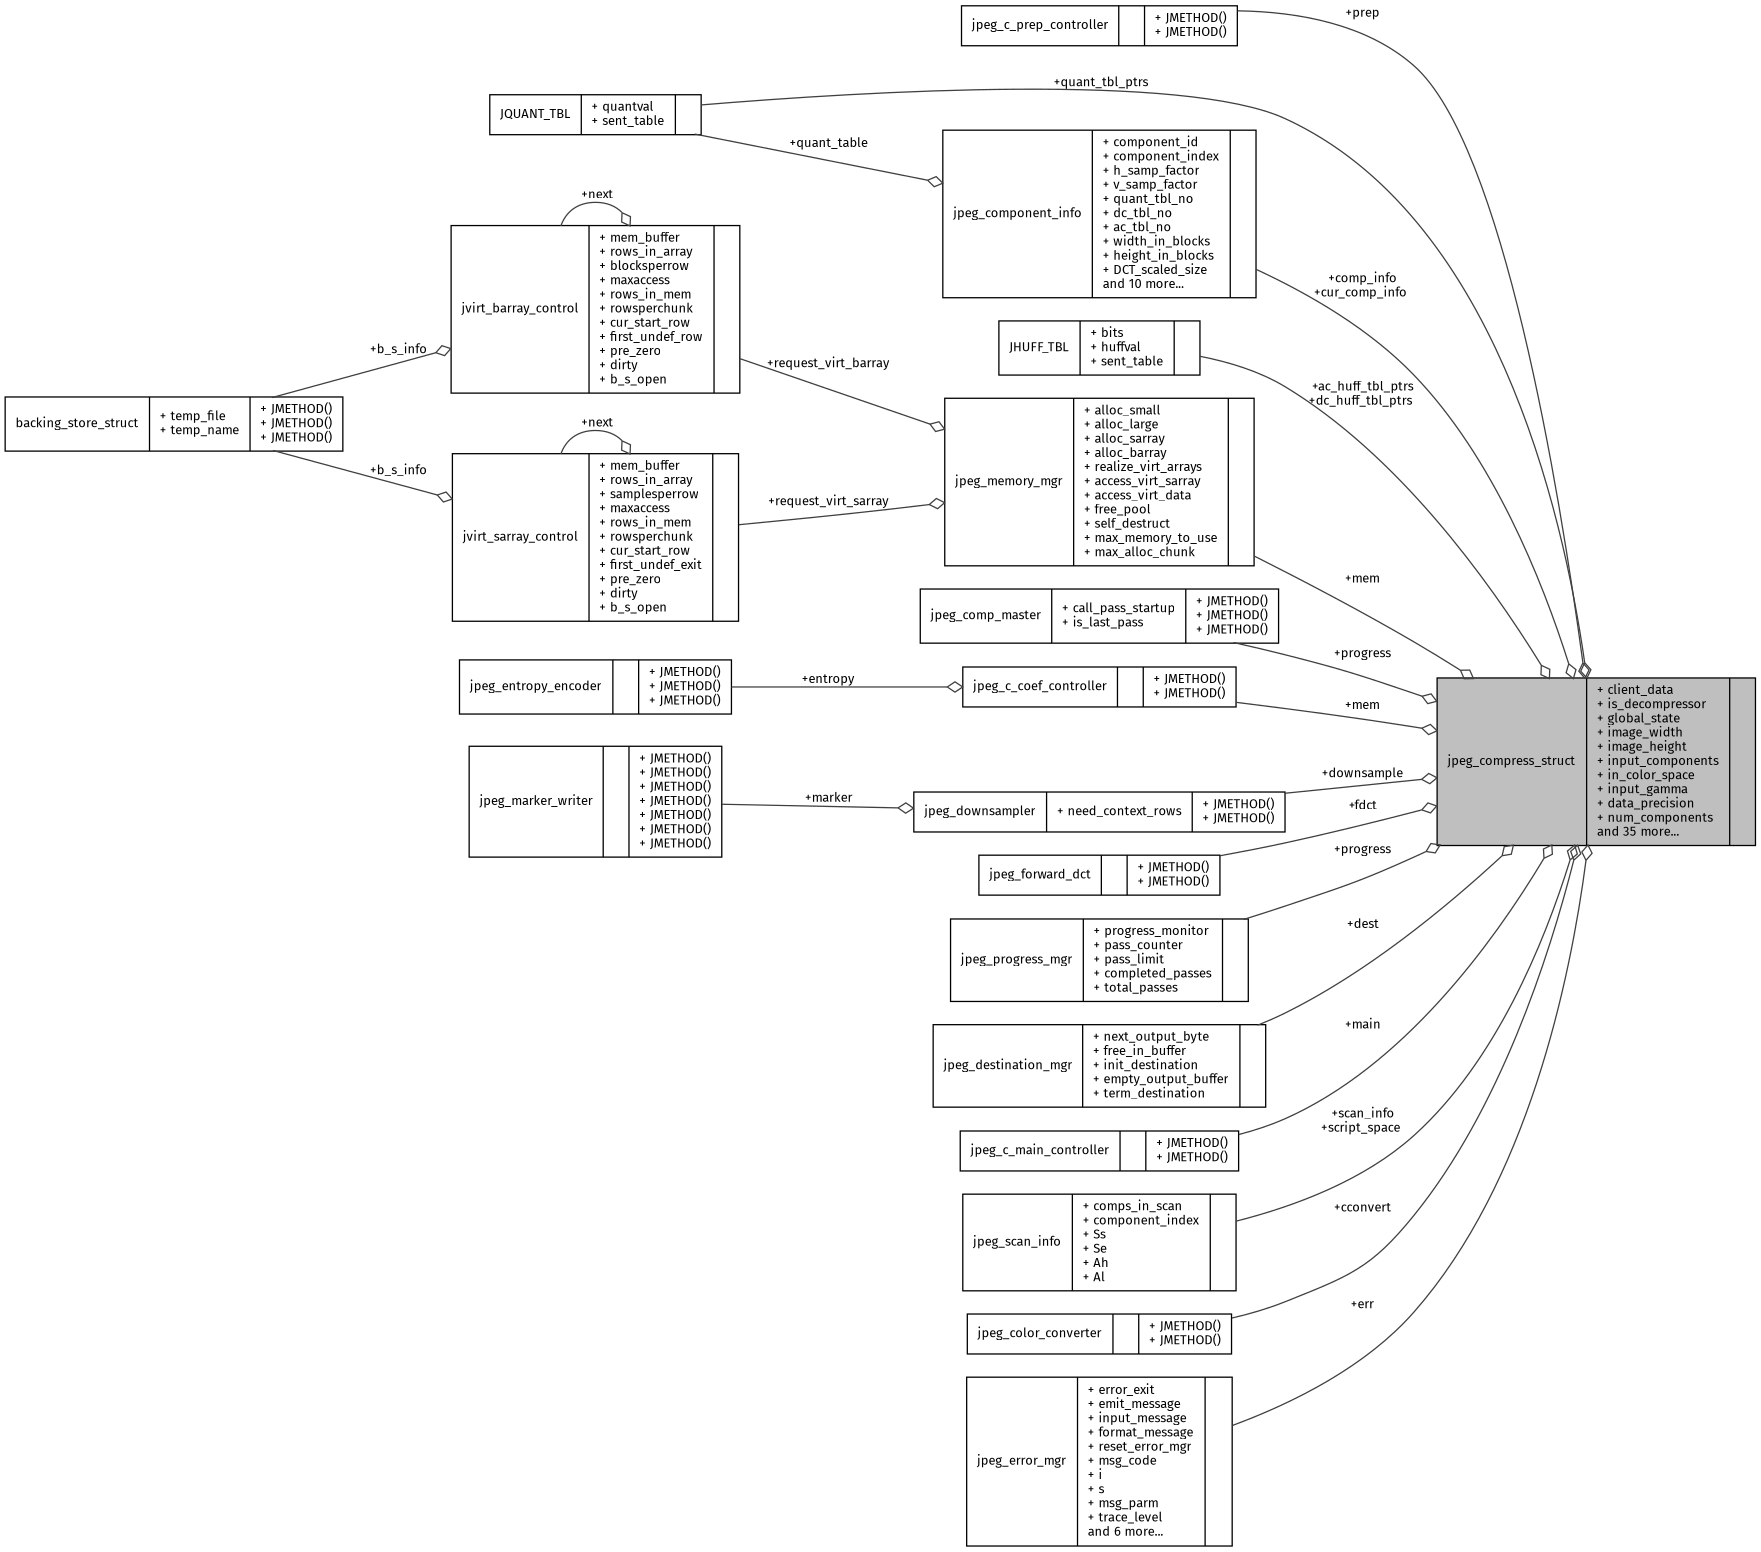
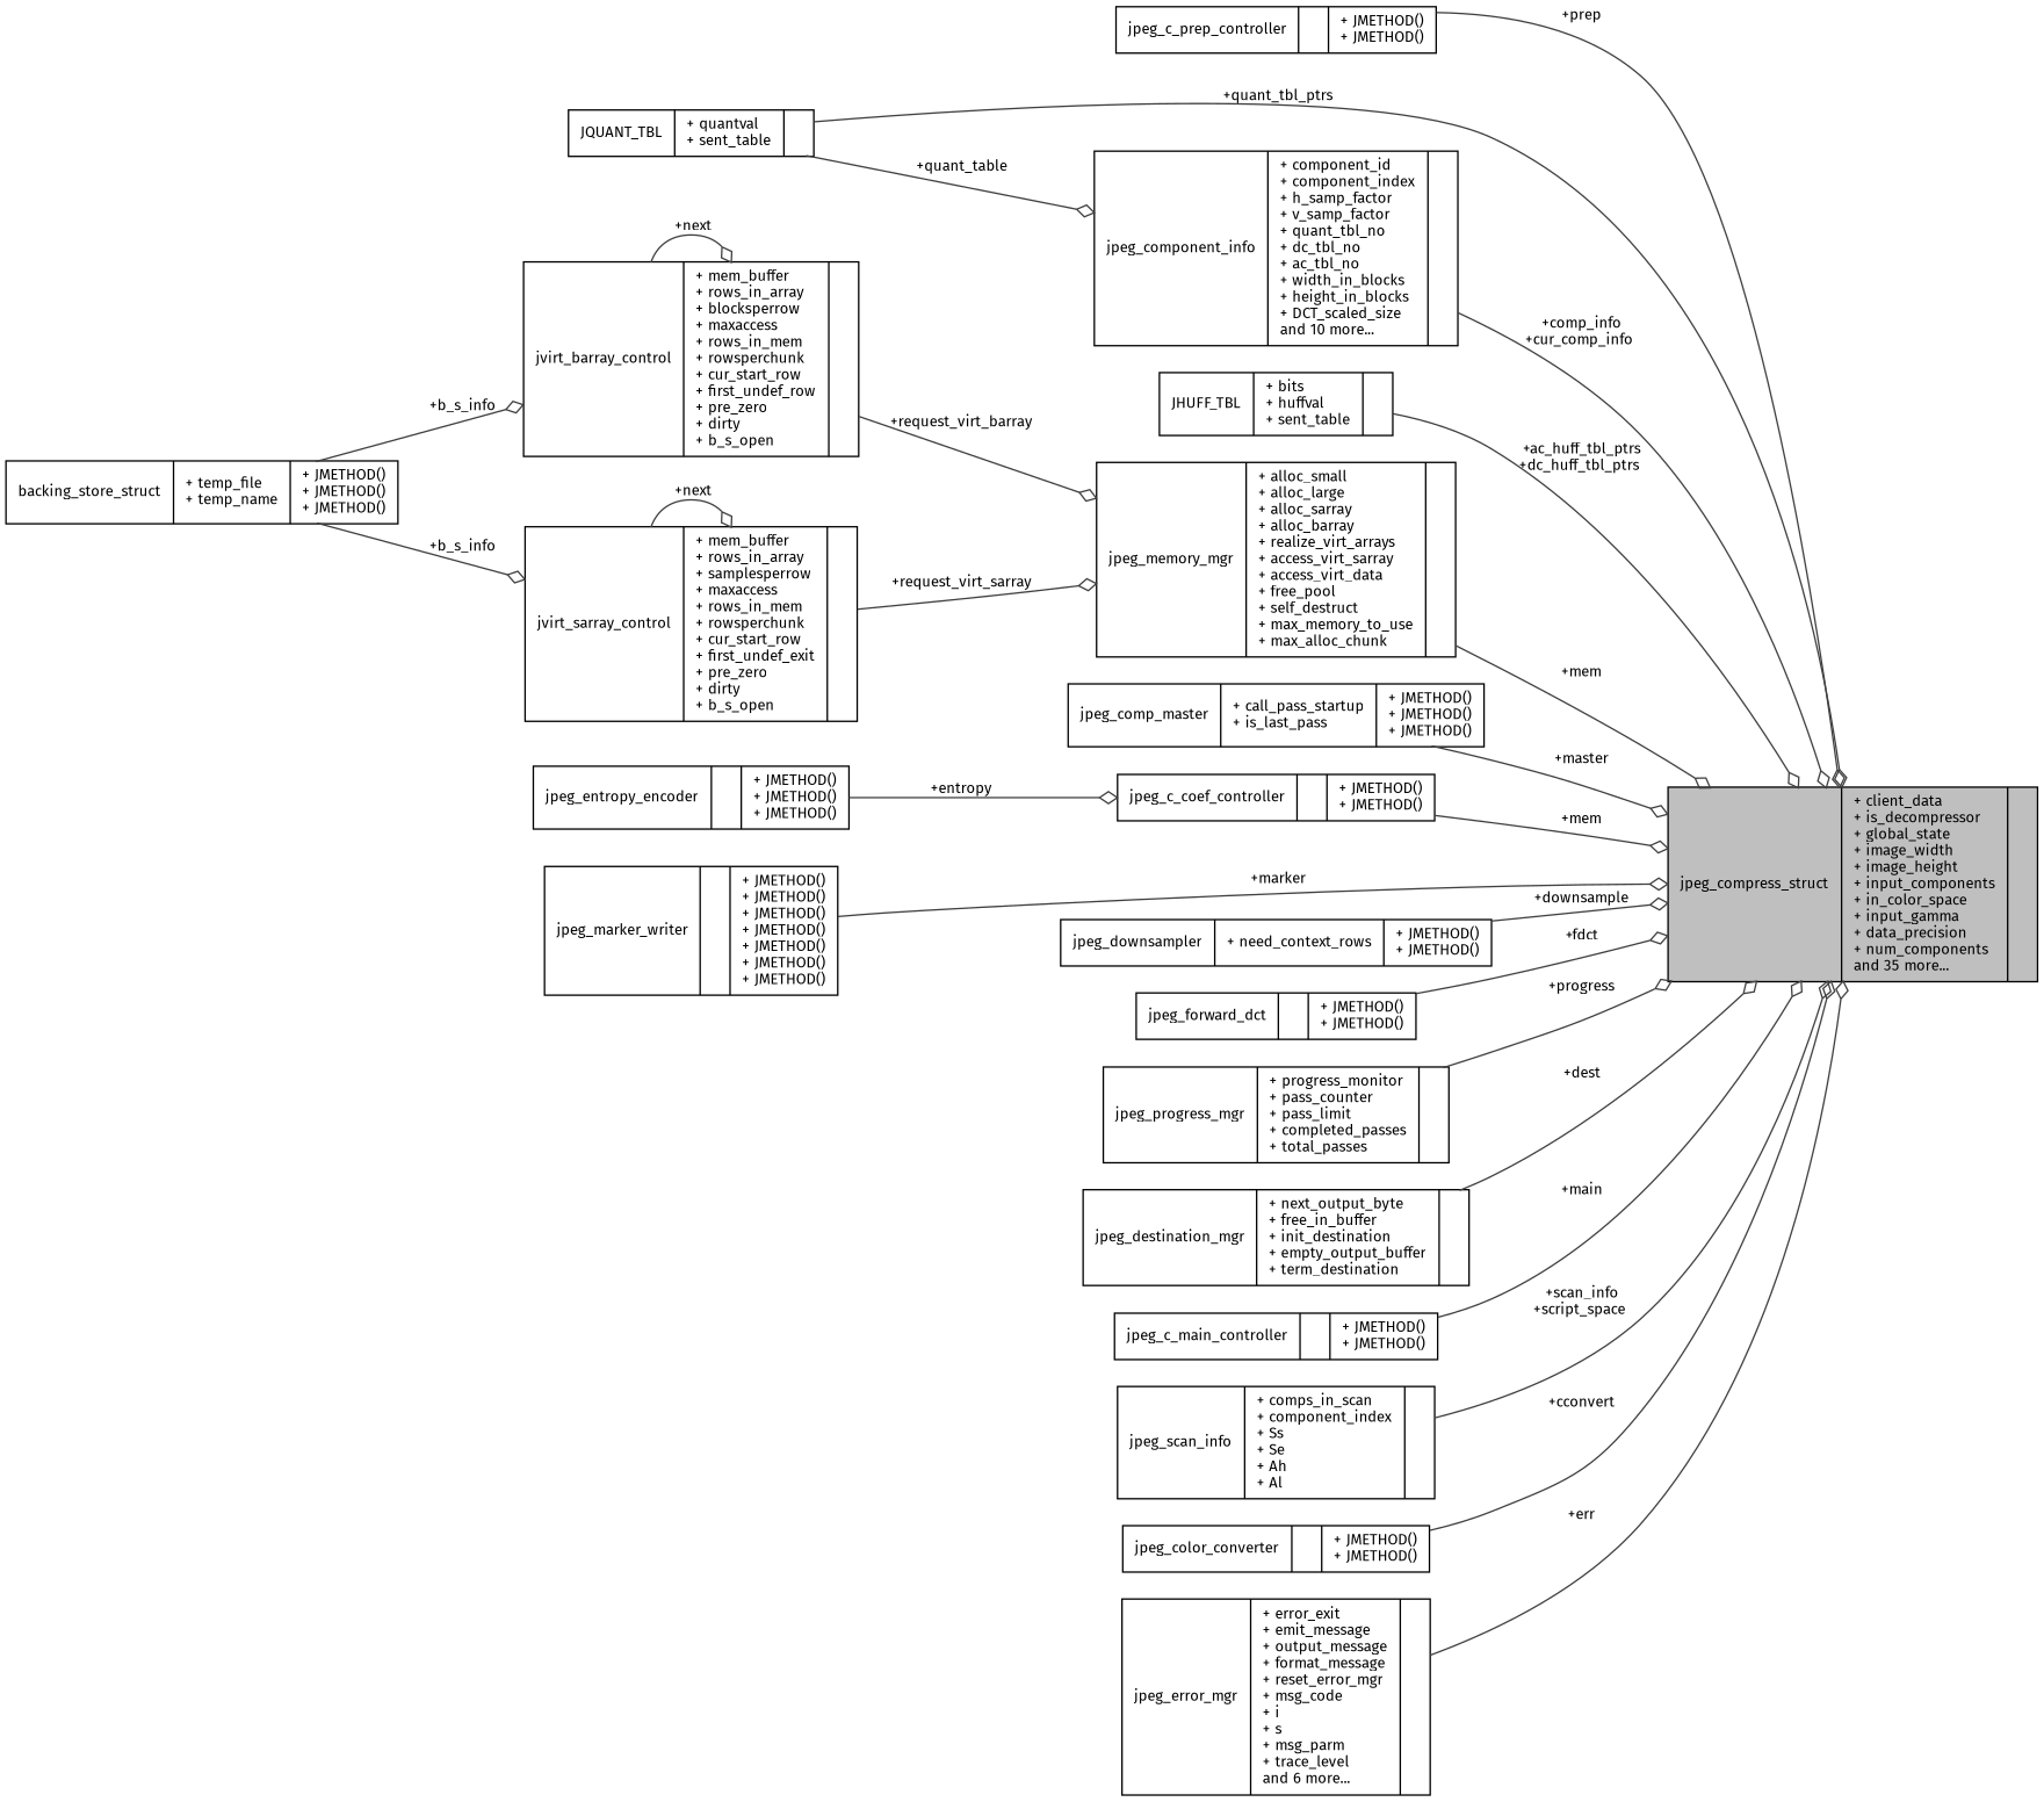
  digraph {
    fontname="Fira Sans"
    rankdir=LR
    node [color=black fillcolor=white fontname="Fira Sans" fontsize=10 shape=record style=filled]
    edge [arrowhead=odiamond color=grey25 fontname="Fira Sans" fontsize=10 labelfontname=Helvetica labelfontsize=10 style=solid]
    n1 [fillcolor=grey75 fontcolor=black height=0.2 label="{jpeg_compress_struct\n|+ client_data\l+ is_decompressor\l+ global_state\l+ image_width\l+ image_height\l+ input_components\l+ in_color_space\l+ input_gamma\l+ data_precision\l+ num_components\land 35 more...\l|}" width=0.4]
    n2 [height=0.2 label="{jpeg_c_prep_controller\n||+ JMETHOD()\l+ JMETHOD()\l}" width=0.4]
    n3 [height=0.2 label="{JQUANT_TBL\n|+ quantval\l+ sent_table\l|}" width=0.4]
    n4 [height=0.2 label="{jpeg_component_info\n|+ component_id\l+ component_index\l+ h_samp_factor\l+ v_samp_factor\l+ quant_tbl_no\l+ dc_tbl_no\l+ ac_tbl_no\l+ width_in_blocks\l+ height_in_blocks\l+ DCT_scaled_size\land 10 more...\l|}" width=0.4]
    n5 [height=0.2 label="{JHUFF_TBL\n|+ bits\l+ huffval\l+ sent_table\l|}" width=0.4]
    n6 [height=0.2 label="{jpeg_memory_mgr\n|+ alloc_small\l+ alloc_large\l+ alloc_sarray\l+ alloc_barray\l+ realize_virt_arrays\l+ access_virt_sarray\l+ access_virt_data\l+ free_pool\l+ self_destruct\l+ max_memory_to_use\l+ max_alloc_chunk\l|}" width=0.4]
    n7 [height=0.2 label="{jvirt_barray_control\n|+ mem_buffer\l+ rows_in_array\l+ blocksperrow\l+ maxaccess\l+ rows_in_mem\l+ rowsperchunk\l+ cur_start_row\l+ first_undef_row\l+ pre_zero\l+ dirty\l+ b_s_open\l|}" width=0.4]
    n8 [height=0.2 label="{backing_store_struct\n|+ temp_file\l+ temp_name\l|+ JMETHOD()\l+ JMETHOD()\l+ JMETHOD()\l}" width=0.4]
    n9 [height=0.2 label="{jvirt_sarray_control\n|+ mem_buffer\l+ rows_in_array\l+ samplesperrow\l+ maxaccess\l+ rows_in_mem\l+ rowsperchunk\l+ cur_start_row\l+ first_undef_exit\l+ pre_zero\l+ dirty\l+ b_s_open\l|}" width=0.4]
    n10 [height=0.2 label="{jpeg_comp_master\n|+ call_pass_startup\l+ is_last_pass\l|+ JMETHOD()\l+ JMETHOD()\l+ JMETHOD()\l}" width=0.4]
    n11 [height=0.2 label="{jpeg_entropy_encoder\n||+ JMETHOD()\l+ JMETHOD()\l+ JMETHOD()\l}" width=0.4]
    n12 [height=0.2 label="{jpeg_c_coef_controller\n||+ JMETHOD()\l+ JMETHOD()\l}" width=0.4]
    n13 [height=0.2 label="{jpeg_downsampler\n|+ need_context_rows\l|+ JMETHOD()\l+ JMETHOD()\l}" width=0.4]
    n14 [height=0.2 label="{jpeg_marker_writer\n||+ JMETHOD()\l+ JMETHOD()\l+ JMETHOD()\l+ JMETHOD()\l+ JMETHOD()\l+ JMETHOD()\l+ JMETHOD()\l}" width=0.4]
    n15 [height=0.2 label="{jpeg_forward_dct\n||+ JMETHOD()\l+ JMETHOD()\l}" width=0.4]
    n16 [height=0.2 label="{jpeg_progress_mgr\n|+ progress_monitor\l+ pass_counter\l+ pass_limit\l+ completed_passes\l+ total_passes\l|}" width=0.4]
    n17 [height=0.2 label="{jpeg_destination_mgr\n|+ next_output_byte\l+ free_in_buffer\l+ init_destination\l+ empty_output_buffer\l+ term_destination\l|}" width=0.4]
    n18 [height=0.2 label="{jpeg_c_main_controller\n||+ JMETHOD()\l+ JMETHOD()\l}" width=0.4]
    n19 [height=0.2 label="{jpeg_scan_info\n|+ comps_in_scan\l+ component_index\l+ Ss\l+ Se\l+ Ah\l+ Al\l|}" width=0.4]
    n20 [height=0.2 label="{jpeg_color_converter\n||+ JMETHOD()\l+ JMETHOD()\l}" width=0.4]
-   n21 [height=0.2 label="{jpeg_error_mgr\n|+ error_exit\l+ emit_message\l+ input_message\l+ format_message\l+ reset_error_mgr\l+ msg_code\l+ i\l+ s\l+ msg_parm\l+ trace_level\land 6 more...\l|}" width=0.4]
+   n21 [height=0.2 label="{jpeg_error_mgr\n|+ error_exit\l+ emit_message\l+ output_message\l+ format_message\l+ reset_error_mgr\l+ msg_code\l+ i\l+ s\l+ msg_parm\l+ trace_level\land 6 more...\l|}" width=0.4]
    n2 -> n1 [label=" +prep"]
    n3 -> n1 [label=" +quant_tbl_ptrs"]
    n3 -> n4 [label=" +quant_table"]
    n4 -> n1 [label=" +comp_info\n+cur_comp_info"]
    n5 -> n1 [label=" +ac_huff_tbl_ptrs\n+dc_huff_tbl_ptrs"]
    n6 -> n1 [label=" +mem"]
    n7 -> n6 [label=" +request_virt_barray"]
    n7 -> n7 [label=" +next"]
    n8 -> n7 [label=" +b_s_info"]
    n8 -> n9 [label=" +b_s_info"]
    n9 -> n6 [label=" +request_virt_sarray"]
    n9 -> n9 [label=" +next"]
-   n10 -> n1 [label=" +progress"]
+   n10 -> n1 [label=" +master"]
    n11 -> n12 [label=" +entropy"]
    n12 -> n1 [label=" +mem"]
    n13 -> n1 [label=" +downsample"]
-   n14 -> n13 [label=" +marker"]
+   n14 -> n1 [label=" +marker"]
    n15 -> n1 [label=" +fdct"]
    n16 -> n1 [label=" +progress"]
    n17 -> n1 [label=" +dest"]
    n18 -> n1 [label=" +main"]
    n19 -> n1 [label=" +scan_info\n+script_space"]
    n20 -> n1 [label=" +cconvert"]
    n21 -> n1 [label=" +err"]
  }
